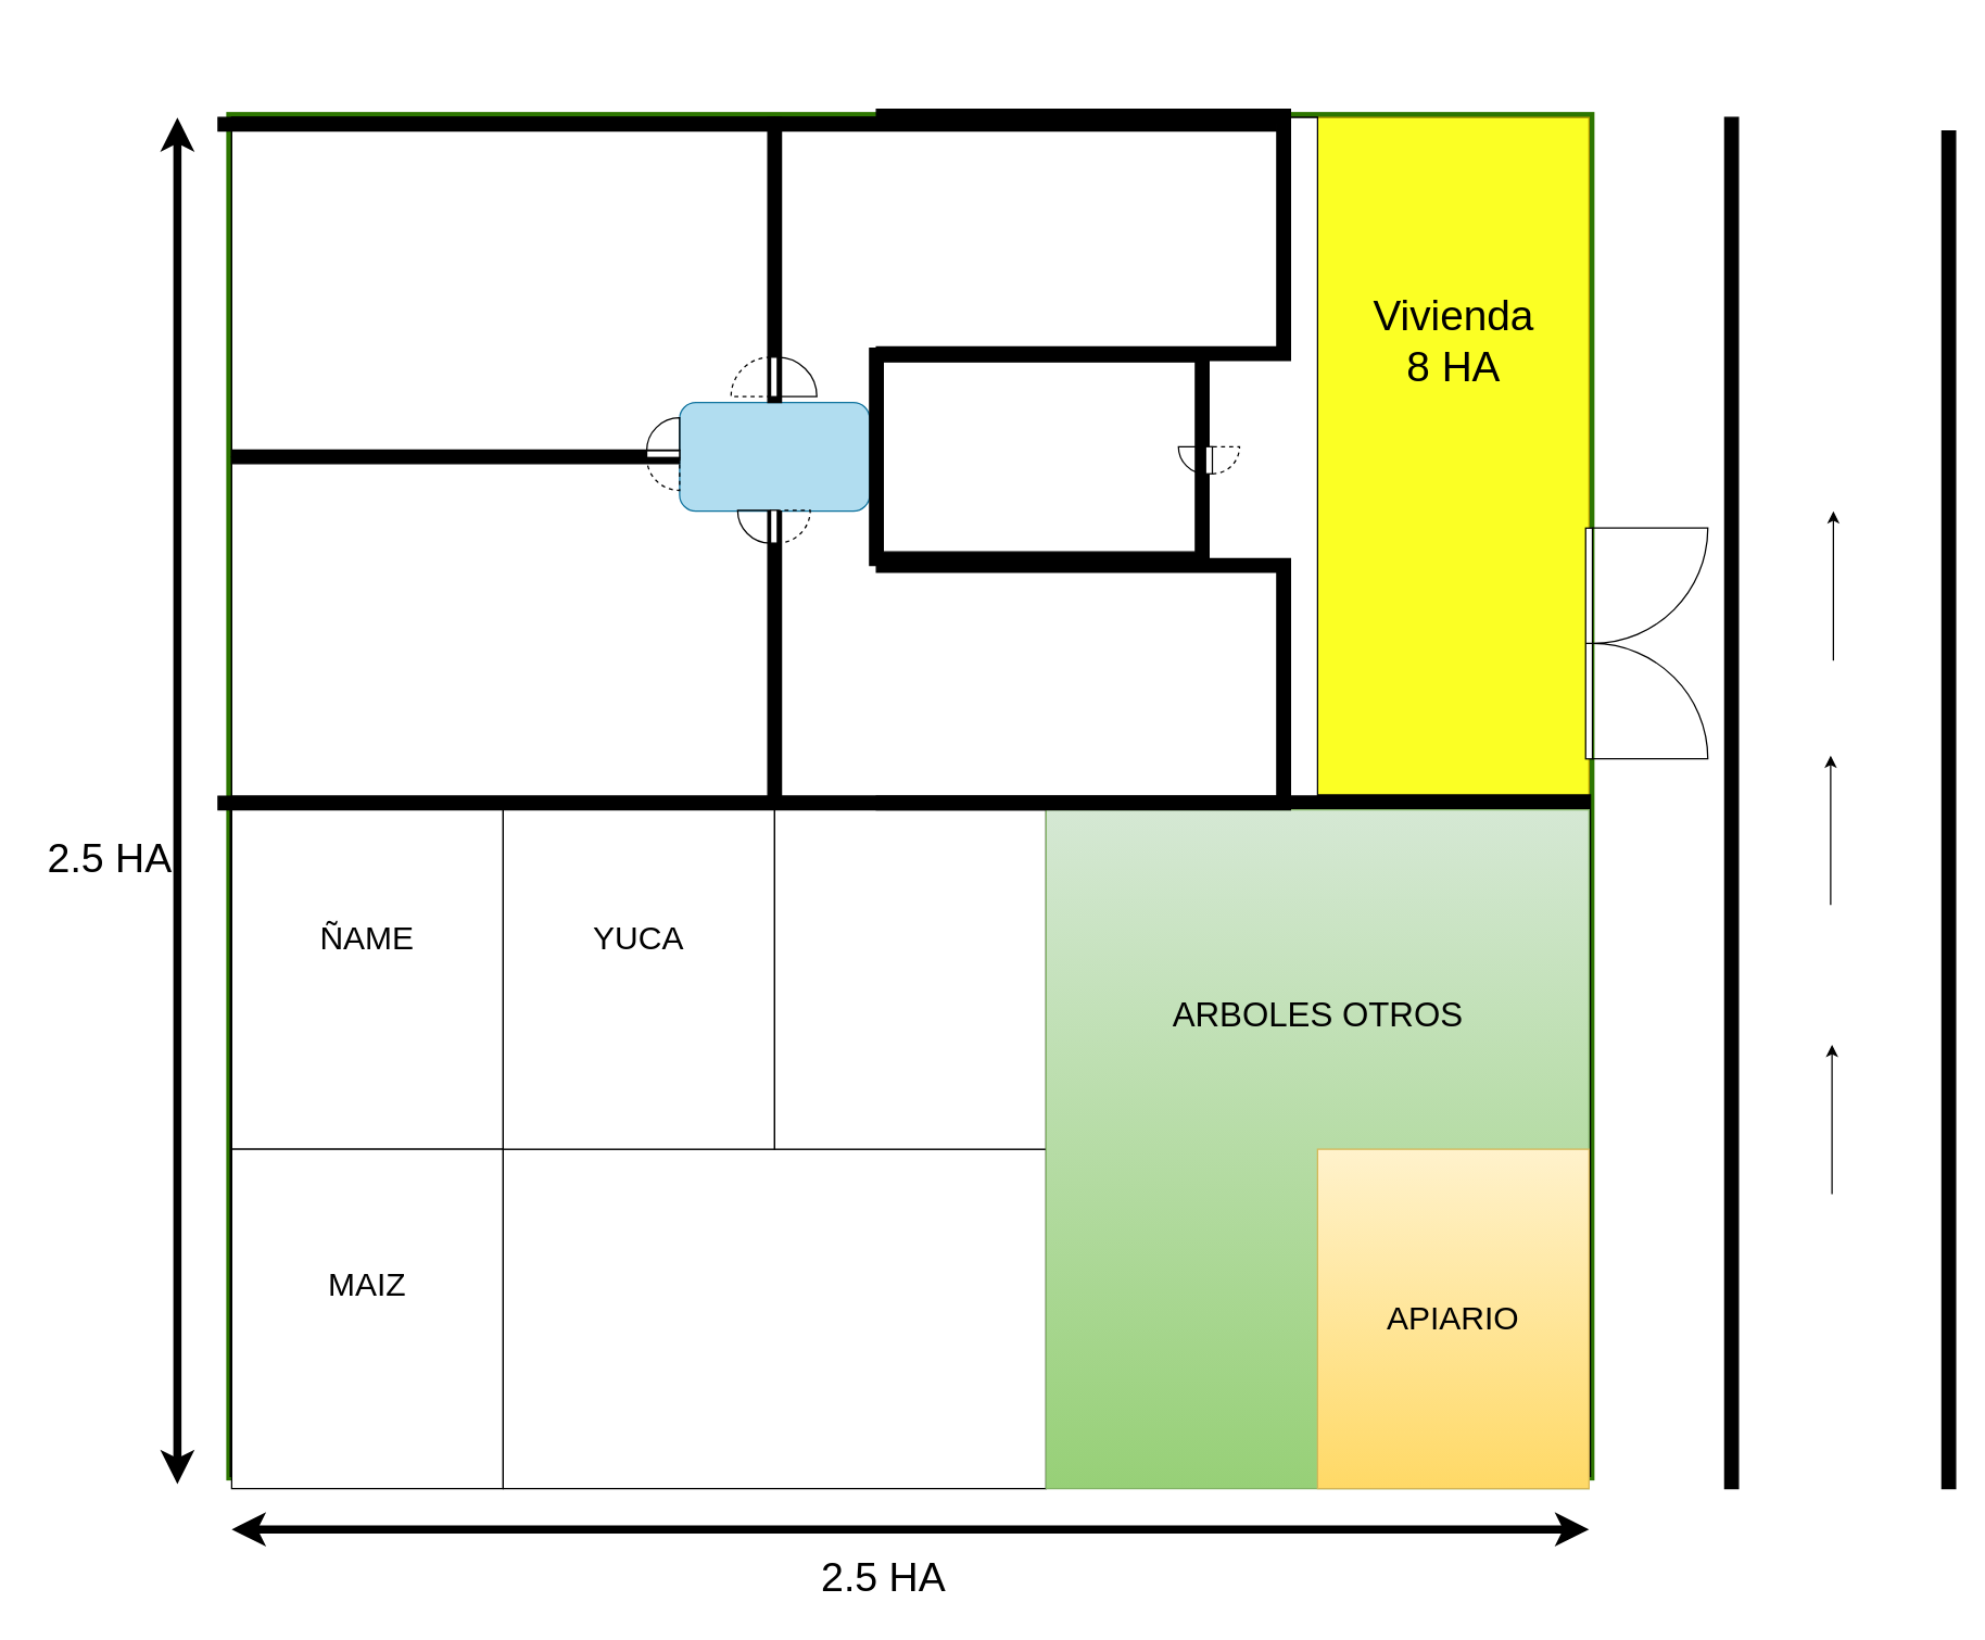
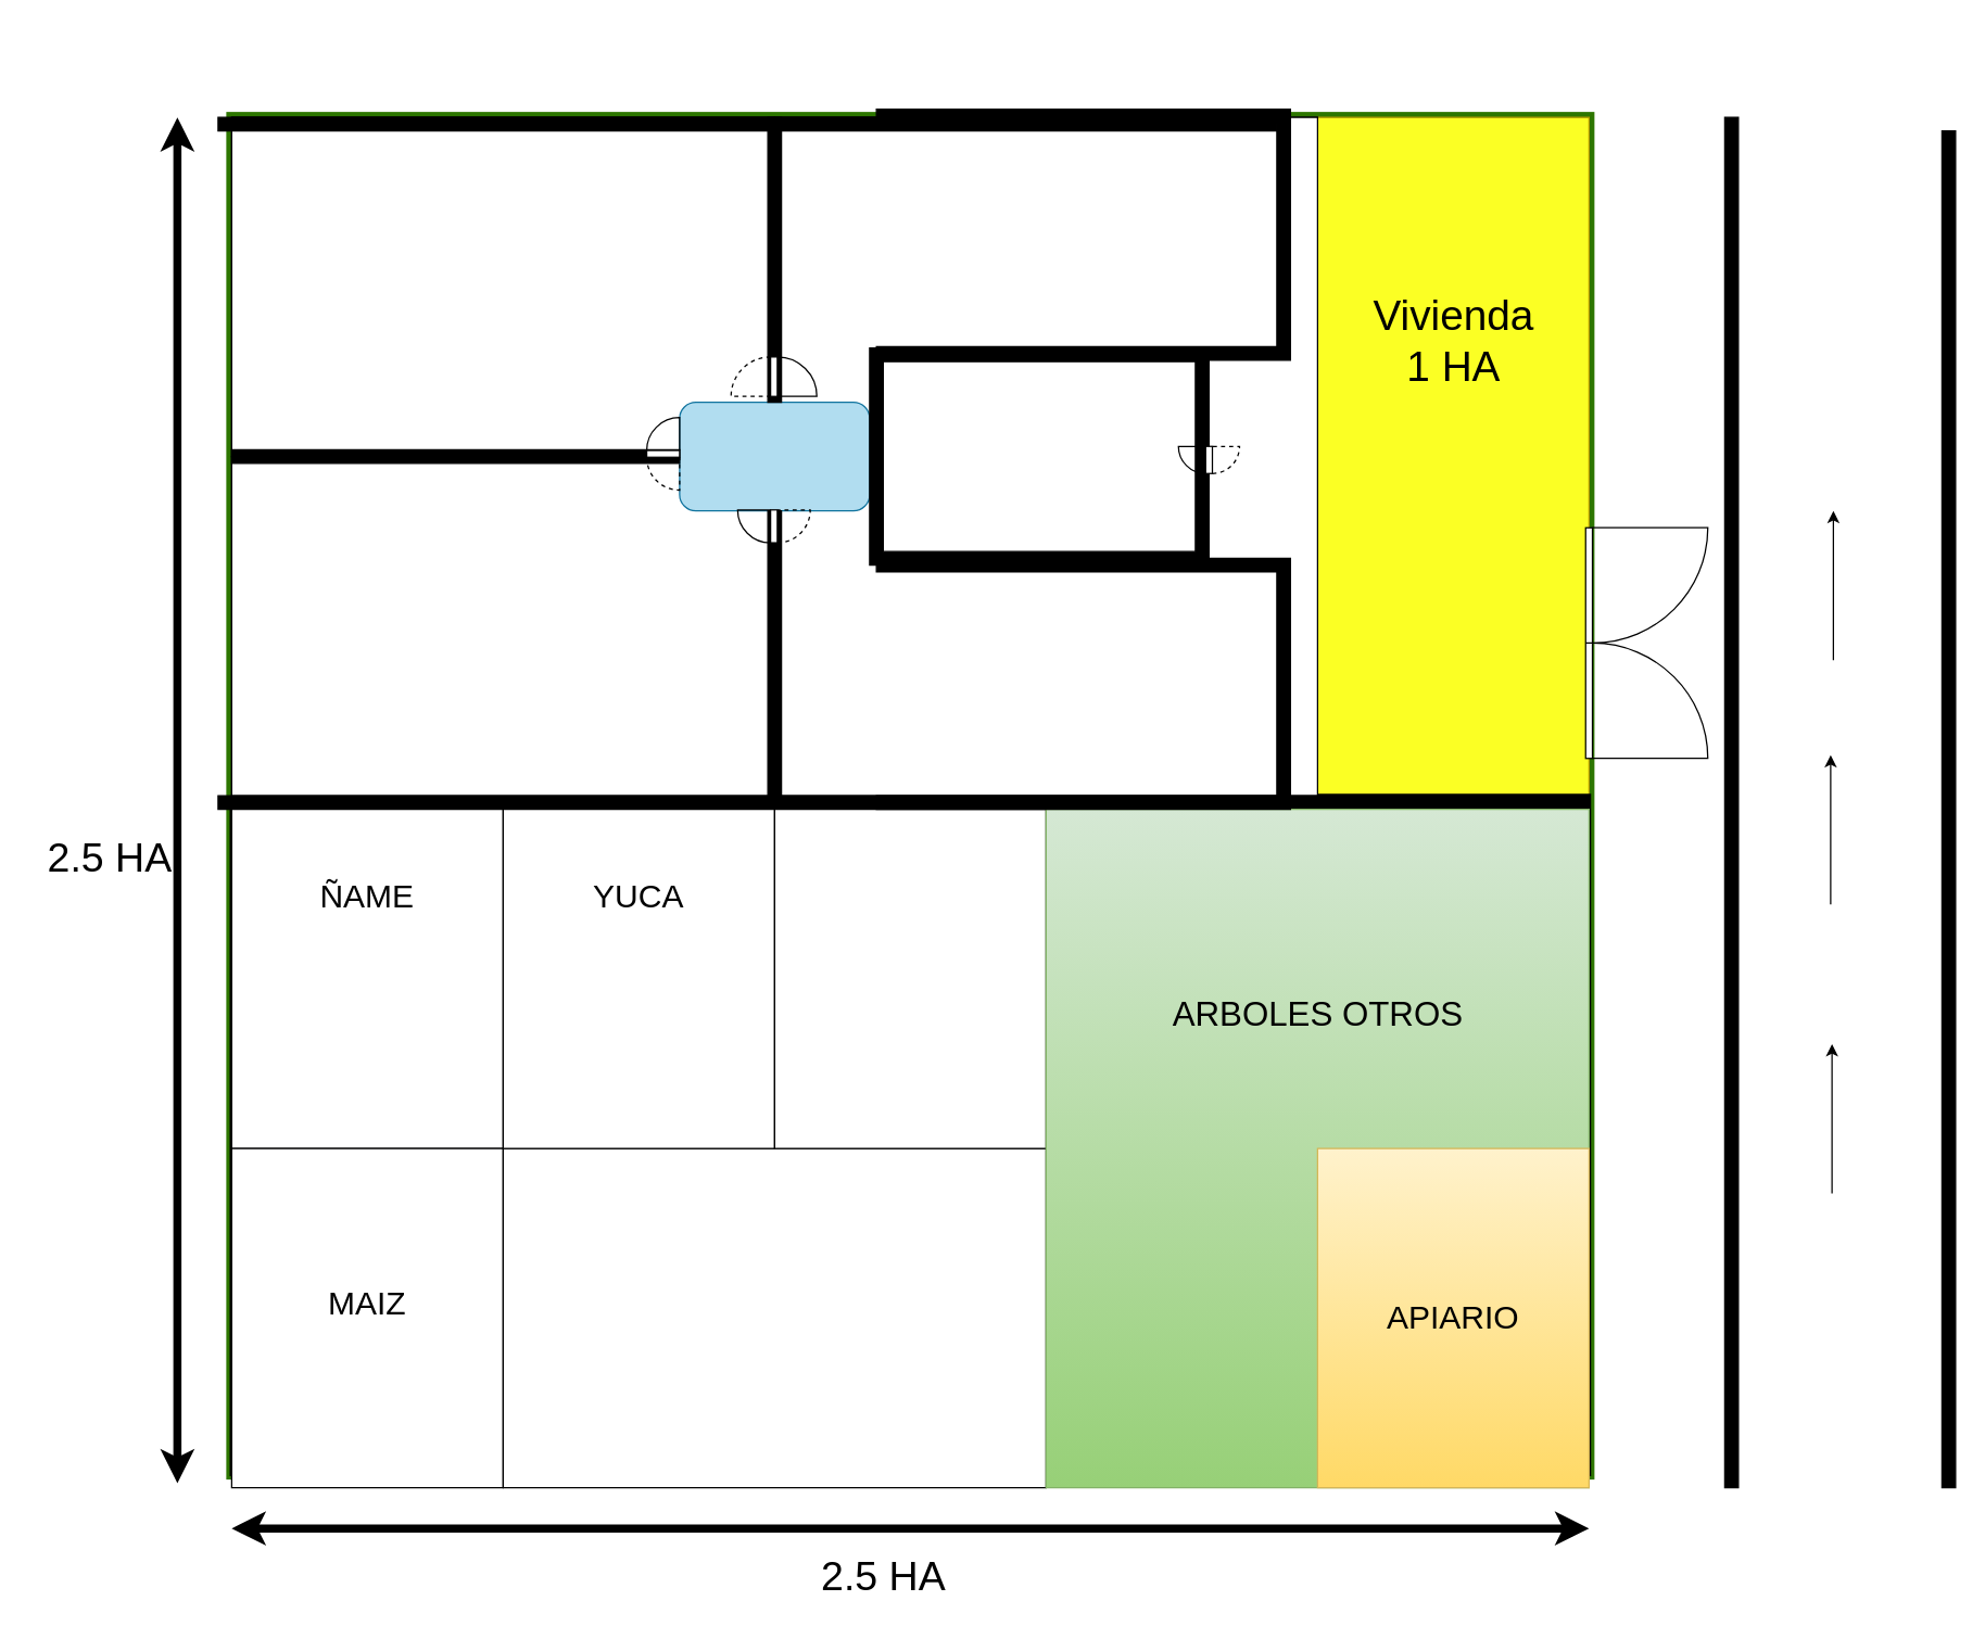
  <mxCell id="0" />
  <mxCell id="1" parent="0" />
  <mxCell id="2" value="" style="whiteSpace=wrap;html=1;aspect=fixed;strokeWidth=8;fillColor=light-dark(#b5e981, #4a890c);fontColor=#ffffff;strokeColor=#2D7600;" vertex="1" parent="1"><mxGeometry x="170" y="86" width="1000" height="1000" as="geometry" /></mxCell>
  <mxCell id="3" value="" style="endArrow=classic;startArrow=classic;html=1;rounded=0;strokeWidth=6;" edge="1" parent="1"><mxGeometry width="50" height="50" relative="1" as="geometry"><mxPoint x="130" y="1092.667" as="sourcePoint" /><mxPoint x="130" y="86" as="targetPoint" /><Array as="points"><mxPoint x="130" y="416" /></Array></mxGeometry></mxCell>
  <mxCell id="4" value="&lt;span style=&quot;font-size: 30px;&quot;&gt;2.5 HA&lt;/span&gt;" style="text;html=1;align=center;verticalAlign=middle;resizable=0;points=[];autosize=1;strokeColor=none;fillColor=none;strokeWidth=4;perimeterSpacing=0;" vertex="1" parent="1"><mxGeometry x="20" y="606" width="120" height="50" as="geometry" /></mxCell>
  <mxCell id="5" value="&lt;span style=&quot;font-size: 30px;&quot;&gt;2.5 HA&lt;/span&gt;" style="text;html=1;align=center;verticalAlign=middle;resizable=0;points=[];autosize=1;strokeColor=none;fillColor=none;strokeWidth=4;perimeterSpacing=0;" vertex="1" parent="1"><mxGeometry x="590" y="1136" width="120" height="50" as="geometry" /></mxCell>
  <mxCell id="6" value="" style="endArrow=classic;startArrow=classic;html=1;rounded=0;strokeWidth=6;" edge="1" parent="1"><mxGeometry width="50" height="50" relative="1" as="geometry"><mxPoint x="170" y="1126" as="sourcePoint" /><mxPoint x="1170" y="1126" as="targetPoint" /><Array as="points"><mxPoint x="660" y="1126" /></Array></mxGeometry></mxCell>
  <mxCell id="7" value="" style="verticalLabelPosition=bottom;verticalAlign=top;html=1;shape=mxgraph.basic.rect;fillColor2=none;strokeWidth=1;size=0;indent=0;fillColor=light-dark(#fbff24, #675000);strokeColor=#B09500;fontColor=#000000;" vertex="1" parent="1"><mxGeometry x="970" y="86" width="200" height="500" as="geometry" /></mxCell>
  <mxCell id="8" value="" style="verticalLabelPosition=bottom;verticalAlign=top;html=1;shape=mxgraph.basic.rect;fillColor2=none;strokeWidth=1;size=0;indent=0;" vertex="1" parent="1"><mxGeometry x="170" y="586" width="1000" height="500" as="geometry" /></mxCell>
- <mxCell id="9" value="&lt;font style=&quot;font-size: 31px;&quot;&gt;Vivienda&lt;/font&gt;&lt;div&gt;&lt;font style=&quot;font-size: 31px;&quot;&gt;8 HA&lt;/font&gt;&lt;/div&gt;" style="text;html=1;align=center;verticalAlign=middle;resizable=0;points=[];autosize=1;strokeColor=none;fillColor=none;" vertex="1" parent="1"><mxGeometry x="1000" y="206" width="140" height="90" as="geometry" /></mxCell>
+ <mxCell id="9" value="&lt;font style=&quot;font-size: 31px;&quot;&gt;Vivienda&lt;/font&gt;&lt;div&gt;&lt;font style=&quot;font-size: 31px;&quot;&gt;1 HA&lt;/font&gt;&lt;/div&gt;" style="text;html=1;align=center;verticalAlign=middle;resizable=0;points=[];autosize=1;strokeColor=none;fillColor=none;" vertex="1" parent="1"><mxGeometry x="1000" y="206" width="140" height="90" as="geometry" /></mxCell>
  <mxCell id="10" value="" style="verticalLabelPosition=bottom;verticalAlign=top;html=1;shape=mxgraph.basic.patternFillRect;fillStyle=diag;step=5;fillStrokeWidth=0.2;fillStrokeColor=#dddddd;strokeWidth=3;perimeterSpacing=0;shadow=0;fillColor=light-dark(#9bdcfd, #198cc4);fontColor=#ffffff;strokeColor=light-dark(#000000, #51afe7);" vertex="1" parent="1"><mxGeometry x="170" y="586" width="1000" height="500" as="geometry" /></mxCell>
  <mxCell id="11" value="" style="rounded=0;whiteSpace=wrap;html=1;" vertex="1" parent="1"><mxGeometry x="170" y="86" width="800" height="500" as="geometry" /></mxCell>
  <mxCell id="12" value="" style="rounded=0;whiteSpace=wrap;html=1;" vertex="1" parent="1"><mxGeometry x="170" y="86" width="400" height="250" as="geometry" /></mxCell>
  <mxCell id="13" value="" style="rounded=0;whiteSpace=wrap;html=1;" vertex="1" parent="1"><mxGeometry x="570" y="86" width="400" height="500" as="geometry" /></mxCell>
  <mxCell id="14" value="" style="rounded=0;whiteSpace=wrap;html=1;" vertex="1" parent="1"><mxGeometry x="170" y="336" width="400" height="250" as="geometry" /></mxCell>
  <mxCell id="15" value="" style="rounded=1;whiteSpace=wrap;html=1;fillColor=#b1ddf0;strokeColor=#10739e;" vertex="1" parent="1"><mxGeometry x="500" y="296" width="140" height="80" as="geometry" /></mxCell>
  <mxCell id="16" value="" style="verticalLabelPosition=bottom;html=1;verticalAlign=top;align=center;shape=mxgraph.floorplan.wall;fillColor=strokeColor;direction=south;" vertex="1" parent="1"><mxGeometry x="565" y="86" width="10" height="210" as="geometry" /></mxCell>
  <mxCell id="17" value="" style="verticalLabelPosition=bottom;html=1;verticalAlign=top;align=center;shape=mxgraph.floorplan.wall;fillColor=strokeColor;" vertex="1" parent="1"><mxGeometry x="170" y="331" width="330" height="10" as="geometry" /></mxCell>
  <mxCell id="18" value="" style="verticalLabelPosition=bottom;html=1;verticalAlign=top;align=center;shape=mxgraph.floorplan.wall;fillColor=strokeColor;direction=south;" vertex="1" parent="1"><mxGeometry x="565" y="376" width="10" height="210" as="geometry" /></mxCell>
  <mxCell id="19" value="" style="verticalLabelPosition=bottom;html=1;verticalAlign=top;align=center;shape=mxgraph.floorplan.room;fillColor=strokeColor;" vertex="1" parent="1"><mxGeometry x="640" y="256" width="250" height="160" as="geometry" /></mxCell>
  <mxCell id="20" value="" style="verticalLabelPosition=bottom;html=1;verticalAlign=top;align=center;shape=mxgraph.floorplan.wall;fillColor=strokeColor;" vertex="1" parent="1"><mxGeometry x="160" y="586" width="1010" height="10" as="geometry" /></mxCell>
  <mxCell id="21" value="" style="rounded=0;whiteSpace=wrap;html=1;" vertex="1" parent="1"><mxGeometry x="170" y="596" width="200" height="250" as="geometry" /></mxCell>
  <mxCell id="22" value="" style="rounded=0;whiteSpace=wrap;html=1;" vertex="1" parent="1"><mxGeometry x="170" y="846" width="200" height="250" as="geometry" /></mxCell>
  <mxCell id="23" value="" style="rounded=0;whiteSpace=wrap;html=1;" vertex="1" parent="1"><mxGeometry x="370" y="846" width="400" height="250" as="geometry" /></mxCell>
  <mxCell id="24" value="" style="rounded=0;whiteSpace=wrap;html=1;" vertex="1" parent="1"><mxGeometry x="370" y="596" width="200" height="250" as="geometry" /></mxCell>
  <mxCell id="25" value="" style="rounded=0;whiteSpace=wrap;html=1;" vertex="1" parent="1"><mxGeometry x="570" y="596" width="200" height="250" as="geometry" /></mxCell>
  <mxCell id="26" value="" style="rounded=0;whiteSpace=wrap;html=1;fillColor=#d5e8d4;gradientColor=#97d077;strokeColor=#82b366;align=left;" vertex="1" parent="1"><mxGeometry x="770" y="596" width="400" height="500" as="geometry" /></mxCell>
  <mxCell id="27" value="&lt;font style=&quot;font-size: 24px;&quot;&gt;APIARIO&lt;/font&gt;" style="rounded=0;whiteSpace=wrap;html=1;fillColor=#fff2cc;gradientColor=#ffd966;strokeColor=#d6b656;" vertex="1" parent="1"><mxGeometry x="970" y="846" width="200" height="250" as="geometry" /></mxCell>
  <mxCell id="28" value="&lt;font style=&quot;font-size: 25px;&quot;&gt;ARBOLES OTROS&lt;/font&gt;" style="text;html=1;align=center;verticalAlign=middle;resizable=0;points=[];autosize=1;strokeColor=none;fillColor=none;" vertex="1" parent="1"><mxGeometry x="830" y="726" width="280" height="40" as="geometry" /></mxCell>
- <mxCell id="29" value="&lt;span style=&quot;font-size: 24px;&quot;&gt;YUCA&lt;/span&gt;" style="text;html=1;align=center;verticalAlign=middle;whiteSpace=wrap;rounded=0;" vertex="1" parent="1"><mxGeometry x="440" y="676" width="60" height="30" as="geometry" /></mxCell>
- <mxCell id="30" value="&lt;font style=&quot;font-size: 24px;&quot;&gt;ÑAME&lt;/font&gt;" style="text;html=1;align=center;verticalAlign=middle;whiteSpace=wrap;rounded=0;" vertex="1" parent="1"><mxGeometry x="240" y="676" width="60" height="30" as="geometry" /></mxCell>
- <mxCell id="31" value="&lt;font style=&quot;font-size: 24px;&quot;&gt;MAIZ&lt;/font&gt;" style="text;html=1;align=center;verticalAlign=middle;whiteSpace=wrap;rounded=0;" vertex="1" parent="1"><mxGeometry x="240" y="931" width="60" height="30" as="geometry" /></mxCell>
+ <mxCell id="29" value="&lt;span style=&quot;font-size: 24px;&quot;&gt;YUCA&lt;/span&gt;" style="text;html=1;align=center;verticalAlign=middle;whiteSpace=wrap;rounded=0;" vertex="1" parent="1"><mxGeometry x="440" y="646" width="60" height="30" as="geometry" /></mxCell>
+ <mxCell id="30" value="&lt;font style=&quot;font-size: 24px;&quot;&gt;ÑAME&lt;/font&gt;" style="text;html=1;align=center;verticalAlign=middle;whiteSpace=wrap;rounded=0;" vertex="1" parent="1"><mxGeometry x="240" y="646" width="60" height="30" as="geometry" /></mxCell>
+ <mxCell id="31" value="&lt;font style=&quot;font-size: 24px;&quot;&gt;MAIZ&lt;/font&gt;" style="text;html=1;align=center;verticalAlign=middle;whiteSpace=wrap;rounded=0;" vertex="1" parent="1"><mxGeometry x="240" y="946" width="60" height="30" as="geometry" /></mxCell>
  <mxCell id="32" value="" style="verticalLabelPosition=bottom;html=1;verticalAlign=top;align=center;shape=mxgraph.floorplan.wallU;fillColor=strokeColor;rotation=90;" vertex="1" parent="1"><mxGeometry x="705" y="351" width="185" height="305" as="geometry" /></mxCell>
  <mxCell id="33" value="" style="verticalLabelPosition=bottom;html=1;verticalAlign=top;align=center;shape=mxgraph.floorplan.wallU;fillColor=strokeColor;rotation=90;" vertex="1" parent="1"><mxGeometry x="705" y="20" width="185" height="305" as="geometry" /></mxCell>
  <mxCell id="34" value="" style="verticalLabelPosition=bottom;html=1;verticalAlign=top;align=center;shape=mxgraph.floorplan.wall;fillColor=strokeColor;" vertex="1" parent="1"><mxGeometry x="160" y="86" width="780" height="10" as="geometry" /></mxCell>
  <mxCell id="35" value="" style="verticalLabelPosition=bottom;html=1;verticalAlign=top;align=center;shape=mxgraph.floorplan.doorDoubleAction;aspect=fixed;rotation=-90;" vertex="1" parent="1"><mxGeometry x="554.96" y="247.14" width="29.09" height="60" as="geometry" /></mxCell>
  <mxCell id="36" value="" style="verticalLabelPosition=bottom;html=1;verticalAlign=top;align=center;shape=mxgraph.floorplan.doorDoubleAction;aspect=fixed;rotation=90;" vertex="1" parent="1"><mxGeometry x="557.38" y="362.44" width="24.24" height="50" as="geometry" /></mxCell>
  <mxCell id="37" value="" style="verticalLabelPosition=bottom;html=1;verticalAlign=top;align=center;shape=mxgraph.floorplan.doorDoubleAction;aspect=fixed;rotation=-180;" vertex="1" parent="1"><mxGeometry x="475.76" y="309" width="24.24" height="50" as="geometry" /></mxCell>
  <mxCell id="38" value="" style="verticalLabelPosition=bottom;html=1;verticalAlign=top;align=center;shape=mxgraph.floorplan.doorDoubleAction;aspect=fixed;rotation=90;" vertex="1" parent="1"><mxGeometry x="880" y="317.87" width="20" height="41.25" as="geometry" /></mxCell>
  <mxCell id="39" value="" style="verticalLabelPosition=bottom;html=1;verticalAlign=top;align=center;shape=mxgraph.floorplan.wall;fillColor=strokeColor;direction=south;" vertex="1" parent="1"><mxGeometry x="1270" y="86" width="10" height="1010" as="geometry" /></mxCell>
  <mxCell id="40" value="" style="verticalLabelPosition=bottom;html=1;verticalAlign=top;align=center;shape=mxgraph.floorplan.wall;fillColor=strokeColor;direction=south;" vertex="1" parent="1"><mxGeometry x="1430" y="96" width="10" height="1000" as="geometry" /></mxCell>
  <mxCell id="41" value="" style="endArrow=classic;html=1;rounded=0;" edge="1" parent="1"><mxGeometry width="50" height="50" relative="1" as="geometry"><mxPoint x="1348" y="666" as="sourcePoint" /><mxPoint x="1348" y="556" as="targetPoint" /></mxGeometry></mxCell>
  <mxCell id="42" value="" style="endArrow=classic;html=1;rounded=0;" edge="1" parent="1"><mxGeometry width="50" height="50" relative="1" as="geometry"><mxPoint x="1349" y="879" as="sourcePoint" /><mxPoint x="1349" y="769" as="targetPoint" /></mxGeometry></mxCell>
  <mxCell id="43" value="" style="endArrow=classic;html=1;rounded=0;" edge="1" parent="1"><mxGeometry width="50" height="50" relative="1" as="geometry"><mxPoint x="1350" y="486" as="sourcePoint" /><mxPoint x="1350" y="376" as="targetPoint" /></mxGeometry></mxCell>
  <mxCell id="44" value="" style="verticalLabelPosition=bottom;html=1;verticalAlign=top;align=center;shape=mxgraph.floorplan.doorDouble;aspect=fixed;rotation=-90;" vertex="1" parent="1"><mxGeometry x="1127.66" y="428.34" width="170" height="90.31" as="geometry" /></mxCell>
